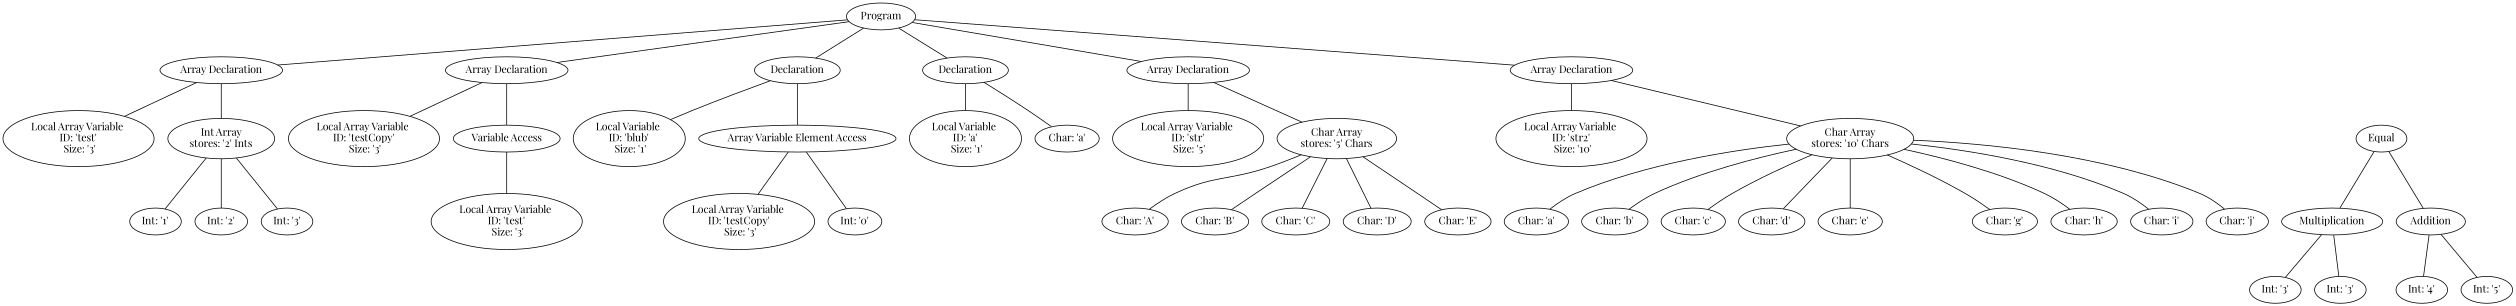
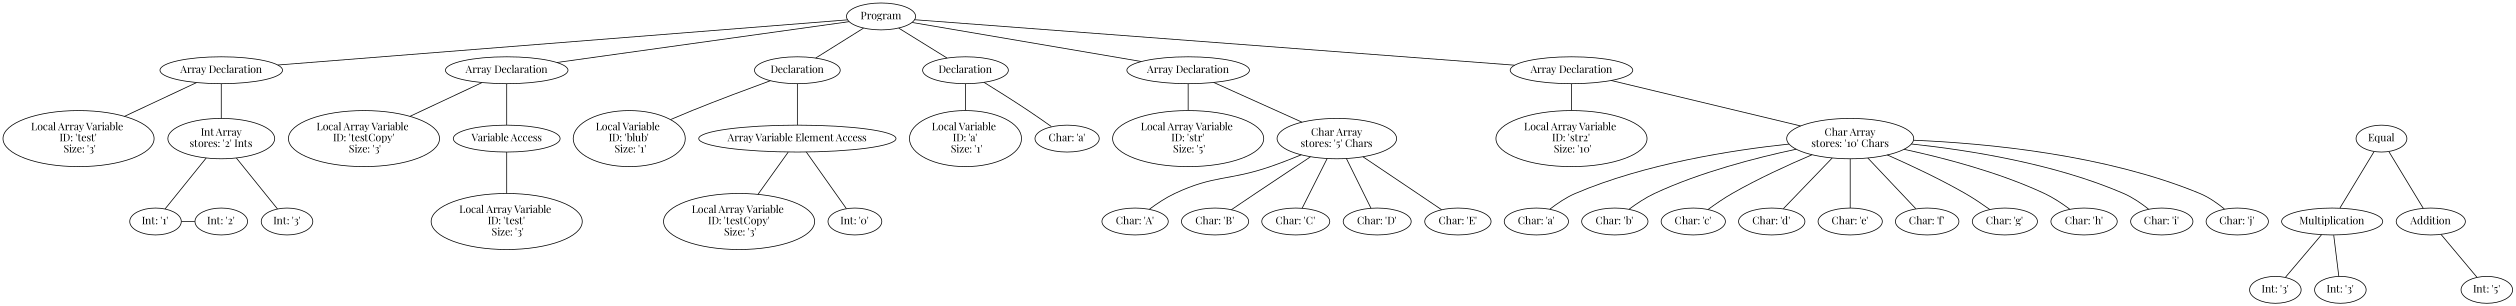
  graph {
    fontname="Playfair Display"
    node [fontname="Playfair Display"]
    edge [fontname="Playfair Display"]
    n1 [label=<Program>]
    n2 [label=<Array Declaration>]
    n3 [label=<Array Declaration>]
    n4 [label=<Declaration>]
    n5 [label=<Declaration>]
    n6 [label=<Array Declaration>]
    n7 [label=<Array Declaration>]
    n8 [label=<Local Array Variable <br/>ID: 'test'<br/> Size: '3'>]
    n9 [label=<Int Array<br/>stores: '2' Ints>]
    n10 [label=<Local Array Variable <br/>ID: 'testCopy'<br/> Size: '3'>]
    n11 [label=<Variable Access>]
    n12 [label=<Local Variable <br/>ID: 'blub'<br/> Size: '1'>]
    n13 [label=<Array Variable Element Access>]
    n14 [label=<Local Variable <br/>ID: 'a'<br/> Size: '1'>]
    n15 [label=<Char: 'a'>]
    n16 [label=<Local Array Variable <br/>ID: 'str'<br/> Size: '5'>]
    n17 [label=<Char Array<br/>stores: '5' Chars>]
    n18 [label=<Local Array Variable <br/>ID: 'str2'<br/> Size: '10'>]
    n19 [label=<Char Array<br/>stores: '10' Chars>]
    n20 [label=<Equal>]
    n21 [label=<Int: '1'>]
    n22 [label=<Int: '2'>]
    n23 [label=<Int: '3'>]
    n24 [label=<Local Array Variable <br/>ID: 'test'<br/> Size: '3'>]
    n25 [label=<Local Array Variable <br/>ID: 'testCopy'<br/> Size: '3'>]
    n26 [label=<Int: '0'>]
    n27 [label=<Char: 'A'>]
    n28 [label=<Char: 'B'>]
    n29 [label=<Char: 'C'>]
    n30 [label=<Char: 'D'>]
    n31 [label=<Char: 'E'>]
    n32 [label=<Char: 'a'>]
    n33 [label=<Char: 'b'>]
    n34 [label=<Char: 'c'>]
    n35 [label=<Char: 'd'>]
    n36 [label=<Char: 'e'>]
+   n37 [label=<Char: 'f'>]
    n38 [label=<Char: 'g'>]
    n39 [label=<Char: 'h'>]
    n40 [label=<Char: 'i'>]
    n41 [label=<Char: 'j'>]
    n42 [label=<Multiplication>]
    n43 [label=<Addition>]
    n44 [label=<Int: '3'>]
    n45 [label=<Int: '3'>]
-   n46 [label=<Int: '4'>]
    n47 [label=<Int: '5'>]
    subgraph sub_1 {
      rank=same
      n1
    }
    subgraph sub_2 {
      rank=same
      n2
      n3
      n4
      n5
      n6
      n7
    }
    subgraph sub_3 {
      rank=same
      n8
      n9
      n10
      n11
      n12
      n13
      n14
      n15
      n16
      n17
      n18
      n19
      n20
    }
    subgraph sub_4 {
      rank=same
      n21
      n22
      n23
      n24
      n25
      n26
      n27
      n28
      n29
      n30
      n31
      n32
      n33
      n34
      n35
      n36
+     n37
      n38
      n39
      n40
      n41
      n42
      n43
    }
    subgraph sub_5 {
      rank=same
      n44
      n45
-     n46
      n47
    }
    n1 -- n2
    n1 -- n3
    n1 -- n4
    n1 -- n5
    n1 -- n6
    n1 -- n7
    n2 -- n8
    n2 -- n9
    n3 -- n10
    n3 -- n11
    n4 -- n12
    n4 -- n13
    n5 -- n14
    n5 -- n15
    n6 -- n16
    n6 -- n17
    n7 -- n18
    n7 -- n19
    n9 -- n21
-   n9 -- n22
+   n21 -- n22
    n9 -- n23
    n11 -- n24
    n13 -- n25
    n13 -- n26
    n17 -- n27
    n17 -- n28
    n17 -- n29
    n17 -- n30
    n17 -- n31
    n19 -- n32
    n19 -- n33
    n19 -- n34
    n19 -- n35
    n19 -- n36
+   n19 -- n37
    n19 -- n38
    n19 -- n39
    n19 -- n40
    n19 -- n41
    n20 -- n42
    n20 -- n43
    n42 -- n44
    n42 -- n45
-   n43 -- n46
    n43 -- n47
  }
